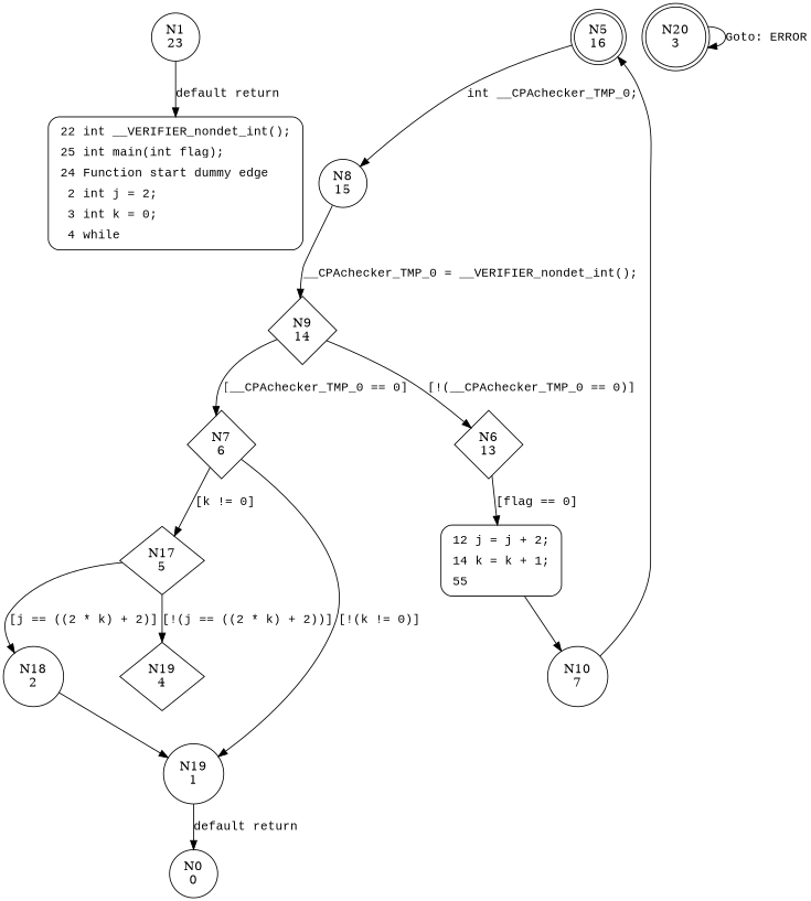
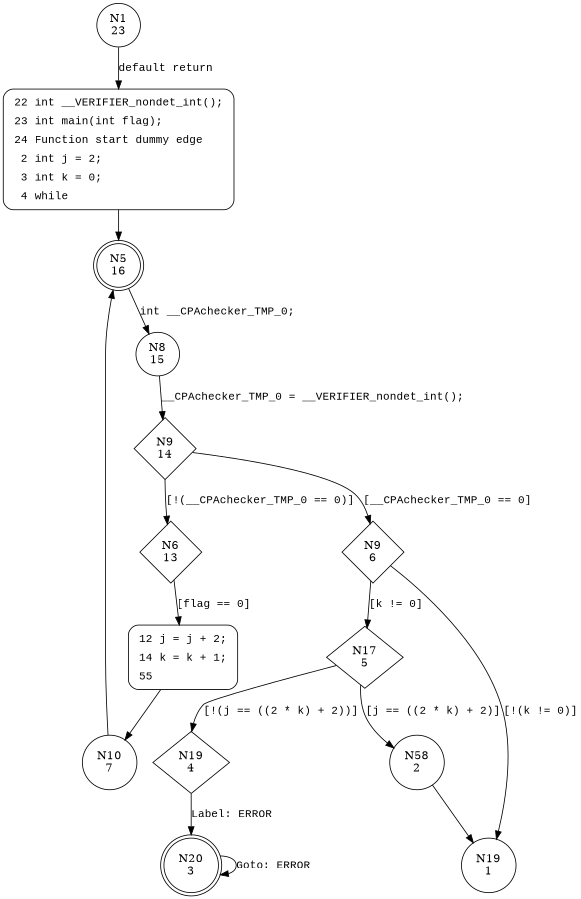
  digraph {
    node [shape=circle]
    edge [fontname="Courier New"]
    n1 [label="N1\n23"]
-   n2 [fillcolor=white fontname="Courier New" label=<<table border="0" cellborder="0" cellpadding="3" bgcolor="white"><tr><td align="right">22</td><td align="left">int __VERIFIER_nondet_int();</td></tr><tr><td align="right">25</td><td align="left">int main(int flag);</td></tr><tr><td align="right">24</td><td align="left">Function start dummy edge</td></tr><tr><td align="right">2</td><td align="left">int j = 2;</td></tr><tr><td align="right">3</td><td align="left">int k = 0;</td></tr><tr><td align="right">4</td><td align="left">while</td></tr></table>> penwidth=1 shape=Mrecord style="filled,bold"]
+   n2 [fillcolor=white fontname="Courier New" label=<<table border="0" cellborder="0" cellpadding="3" bgcolor="white"><tr><td align="right">22</td><td align="left">int __VERIFIER_nondet_int();</td></tr><tr><td align="right">23</td><td align="left">int main(int flag);</td></tr><tr><td align="right">24</td><td align="left">Function start dummy edge</td></tr><tr><td align="right">2</td><td align="left">int j = 2;</td></tr><tr><td align="right">3</td><td align="left">int k = 0;</td></tr><tr><td align="right">4</td><td align="left">while</td></tr></table>> penwidth=1 shape=Mrecord style="filled,bold"]
    n3 [label="N5\n16" shape=doublecircle]
    n4 [label="N8\n15"]
    n5 [label="N9\n14" shape=diamond]
-   n6 [label="N7\n6" shape=diamond]
+   n6 [label="N9\n6" shape=diamond]
    n7 [label="N6\n13" shape=diamond]
    n8 [label="N17\n5" shape=diamond]
    n9 [label="N19\n1"]
    n10 [fillcolor=white fontname="Courier New" label=<<table border="0" cellborder="0" cellpadding="3" bgcolor="white"><tr><td align="right">12</td><td align="left">j = j + 2;</td></tr><tr><td align="right">14</td><td align="left">k = k + 1;</td></tr><tr><td align="right">55</td><td align="left"></td></tr></table>> penwidth=1 shape=Mrecord style="filled,bold"]
-   n11 [label="N18\n2"]
+   n11 [label="N58\n2"]
    n12 [label="N19\n4" shape=diamond]
-   n13 [label="N0\n0"]
    n14 [label="N10\n7"]
    n15 [label="N20\n3" shape=doublecircle]
    n1 -> n2 [label="default return"]
+   n2 -> n3 [fontname=""]
    n3 -> n4 [label="int __CPAchecker_TMP_0;"]
    n4 -> n5 [label="__CPAchecker_TMP_0 = __VERIFIER_nondet_int();"]
    n5 -> n6 [label="[__CPAchecker_TMP_0 == 0]"]
    n5 -> n7 [label="[!(__CPAchecker_TMP_0 == 0)]"]
    n6 -> n8 [label="[k != 0]"]
    n6 -> n9 [label="[!(k != 0)]"]
    n7 -> n10 [label="[flag == 0]"]
    n8 -> n11 [label="[j == ((2 * k) + 2)]"]
    n8 -> n12 [label="[!(j == ((2 * k) + 2))]"]
-   n9 -> n13 [label="default return"]
    n10 -> n14 [fontname=""]
    n11 -> n9
+   n12 -> n15 [label="Label: ERROR"]
    n14 -> n3
    n15 -> n15 [label="Goto: ERROR"]
  }
